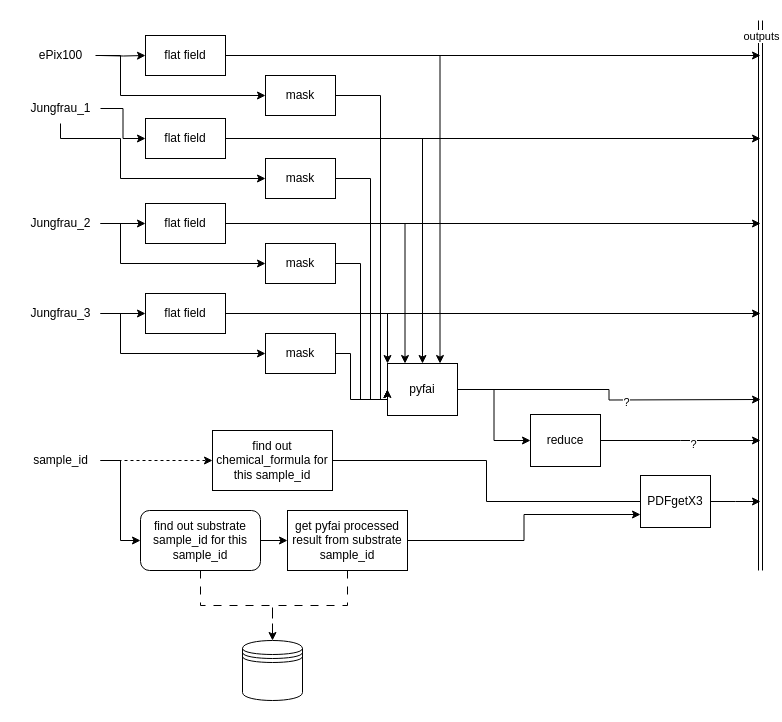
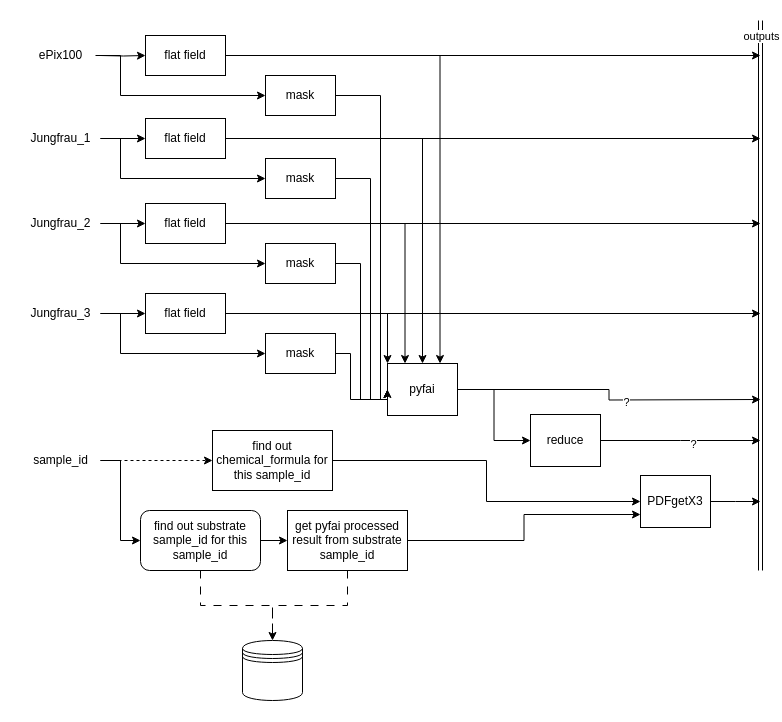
  <mxCell id="0" />
  <mxCell id="1" parent="0" />
  <mxCell id="2" value="" style="edgeStyle=orthogonalEdgeStyle;rounded=0;orthogonalLoop=1;jettySize=auto;html=1;" parent="1" source="4" target="13" edge="1"><mxGeometry relative="1" as="geometry" /></mxCell>
  <mxCell id="3" style="edgeStyle=orthogonalEdgeStyle;rounded=0;orthogonalLoop=1;jettySize=auto;html=1;entryX=0;entryY=0.5;entryDx=0;entryDy=0;" edge="1" parent="1" source="4" target="21"><mxGeometry relative="1" as="geometry"><Array as="points"><mxPoint x="120" y="138" /><mxPoint x="120" y="178" /></Array></mxGeometry></mxCell>
- <mxCell id="4" value="Jungfrau_1" style="text;html=1;align=center;verticalAlign=middle;resizable=0;points=[];autosize=1;strokeColor=none;fillColor=none;" parent="1" vertex="1"><mxGeometry x="20" y="93" width="80" height="30" as="geometry" /></mxCell>
+ <mxCell id="4" value="Jungfrau_1" style="text;html=1;align=center;verticalAlign=middle;resizable=0;points=[];autosize=1;strokeColor=none;fillColor=none;" parent="1" vertex="1"><mxGeometry x="20" y="123" width="80" height="30" as="geometry" /></mxCell>
  <mxCell id="5" value="" style="edgeStyle=orthogonalEdgeStyle;rounded=0;orthogonalLoop=1;jettySize=auto;html=1;" parent="1" source="7" target="16" edge="1"><mxGeometry relative="1" as="geometry" /></mxCell>
  <mxCell id="6" style="edgeStyle=orthogonalEdgeStyle;rounded=0;orthogonalLoop=1;jettySize=auto;html=1;entryX=0;entryY=0.5;entryDx=0;entryDy=0;" edge="1" parent="1" source="7" target="23"><mxGeometry relative="1" as="geometry"><Array as="points"><mxPoint x="120" y="223" /><mxPoint x="120" y="263" /></Array></mxGeometry></mxCell>
  <mxCell id="7" value="Jungfrau_2" style="text;html=1;align=center;verticalAlign=middle;resizable=0;points=[];autosize=1;strokeColor=none;fillColor=none;" parent="1" vertex="1"><mxGeometry x="20" y="208" width="80" height="30" as="geometry" /></mxCell>
  <mxCell id="8" value="" style="edgeStyle=orthogonalEdgeStyle;rounded=0;orthogonalLoop=1;jettySize=auto;html=1;" parent="1" source="10" target="19" edge="1"><mxGeometry relative="1" as="geometry" /></mxCell>
  <mxCell id="9" style="edgeStyle=orthogonalEdgeStyle;rounded=0;orthogonalLoop=1;jettySize=auto;html=1;entryX=0;entryY=0.5;entryDx=0;entryDy=0;" edge="1" parent="1" source="10" target="25"><mxGeometry relative="1" as="geometry"><Array as="points"><mxPoint x="120" y="313" /><mxPoint x="120" y="353" /></Array></mxGeometry></mxCell>
  <mxCell id="10" value="Jungfrau_3" style="text;html=1;align=center;verticalAlign=middle;resizable=0;points=[];autosize=1;strokeColor=none;fillColor=none;" parent="1" vertex="1"><mxGeometry x="20" y="298" width="80" height="30" as="geometry" /></mxCell>
  <mxCell id="11" style="edgeStyle=orthogonalEdgeStyle;rounded=0;orthogonalLoop=1;jettySize=auto;html=1;entryX=0.5;entryY=0;entryDx=0;entryDy=0;" edge="1" parent="1" source="13" target="29"><mxGeometry relative="1" as="geometry" /></mxCell>
  <mxCell id="12" style="edgeStyle=orthogonalEdgeStyle;rounded=0;orthogonalLoop=1;jettySize=auto;html=1;" edge="1" parent="1" source="13"><mxGeometry relative="1" as="geometry"><mxPoint x="760" y="138" as="targetPoint" /></mxGeometry></mxCell>
  <mxCell id="13" value="flat field" style="rounded=0;whiteSpace=wrap;html=1;" parent="1" vertex="1"><mxGeometry x="145" y="118" width="80" height="40" as="geometry" /></mxCell>
  <mxCell id="14" style="edgeStyle=orthogonalEdgeStyle;rounded=0;orthogonalLoop=1;jettySize=auto;html=1;entryX=0.25;entryY=0;entryDx=0;entryDy=0;" edge="1" parent="1" source="16" target="29"><mxGeometry relative="1" as="geometry" /></mxCell>
  <mxCell id="15" style="edgeStyle=orthogonalEdgeStyle;rounded=0;orthogonalLoop=1;jettySize=auto;html=1;" edge="1" parent="1" source="16"><mxGeometry relative="1" as="geometry"><mxPoint x="760" y="223" as="targetPoint" /></mxGeometry></mxCell>
  <mxCell id="16" value="flat field" style="rounded=0;whiteSpace=wrap;html=1;" parent="1" vertex="1"><mxGeometry x="145" y="203" width="80" height="40" as="geometry" /></mxCell>
  <mxCell id="17" style="edgeStyle=orthogonalEdgeStyle;rounded=0;orthogonalLoop=1;jettySize=auto;html=1;entryX=0;entryY=0;entryDx=0;entryDy=0;" edge="1" parent="1" source="19" target="29"><mxGeometry relative="1" as="geometry" /></mxCell>
  <mxCell id="18" style="edgeStyle=orthogonalEdgeStyle;rounded=0;orthogonalLoop=1;jettySize=auto;html=1;" edge="1" parent="1" source="19"><mxGeometry relative="1" as="geometry"><mxPoint x="760" y="313" as="targetPoint" /></mxGeometry></mxCell>
  <mxCell id="19" value="flat field" style="rounded=0;whiteSpace=wrap;html=1;" parent="1" vertex="1"><mxGeometry x="145" y="293" width="80" height="40" as="geometry" /></mxCell>
  <mxCell id="20" style="edgeStyle=orthogonalEdgeStyle;rounded=0;orthogonalLoop=1;jettySize=auto;html=1;entryX=0;entryY=0.5;entryDx=0;entryDy=0;" edge="1" parent="1" source="21" target="29"><mxGeometry relative="1" as="geometry"><Array as="points"><mxPoint x="370" y="178" /><mxPoint x="370" y="399" /></Array></mxGeometry></mxCell>
  <mxCell id="21" value="mask" style="rounded=0;whiteSpace=wrap;html=1;" parent="1" vertex="1"><mxGeometry x="265" y="158" width="70" height="40" as="geometry" /></mxCell>
  <mxCell id="22" style="edgeStyle=orthogonalEdgeStyle;rounded=0;orthogonalLoop=1;jettySize=auto;html=1;entryX=0;entryY=0.5;entryDx=0;entryDy=0;" edge="1" parent="1" source="23" target="29"><mxGeometry relative="1" as="geometry"><Array as="points"><mxPoint x="360" y="263" /><mxPoint x="360" y="399" /></Array></mxGeometry></mxCell>
  <mxCell id="23" value="mask" style="rounded=0;whiteSpace=wrap;html=1;" parent="1" vertex="1"><mxGeometry x="265" y="243" width="70" height="40" as="geometry" /></mxCell>
  <mxCell id="24" style="edgeStyle=orthogonalEdgeStyle;rounded=0;orthogonalLoop=1;jettySize=auto;html=1;entryX=0;entryY=0.5;entryDx=0;entryDy=0;" edge="1" parent="1" source="25" target="29"><mxGeometry relative="1" as="geometry"><Array as="points"><mxPoint x="350" y="353" /><mxPoint x="350" y="399" /></Array></mxGeometry></mxCell>
  <mxCell id="25" value="mask" style="rounded=0;whiteSpace=wrap;html=1;" parent="1" vertex="1"><mxGeometry x="265" y="333" width="70" height="40" as="geometry" /></mxCell>
  <mxCell id="26" style="edgeStyle=orthogonalEdgeStyle;rounded=0;orthogonalLoop=1;jettySize=auto;html=1;entryX=0;entryY=0.5;entryDx=0;entryDy=0;" edge="1" parent="1" source="29" target="56"><mxGeometry relative="1" as="geometry" /></mxCell>
  <mxCell id="27" style="edgeStyle=orthogonalEdgeStyle;rounded=0;orthogonalLoop=1;jettySize=auto;html=1;" edge="1" parent="1" source="29"><mxGeometry relative="1" as="geometry"><mxPoint x="760" y="399" as="targetPoint" /></mxGeometry></mxCell>
  <mxCell id="28" value="&lt;div&gt;?&lt;/div&gt;" style="edgeLabel;html=1;align=center;verticalAlign=middle;resizable=0;points=[];" vertex="1" connectable="0" parent="27"><mxGeometry x="0.139" y="-2" relative="1" as="geometry"><mxPoint as="offset" /></mxGeometry></mxCell>
  <mxCell id="29" value="pyfai" style="rounded=0;whiteSpace=wrap;html=1;" parent="1" vertex="1"><mxGeometry x="387" y="363" width="70" height="52" as="geometry" /></mxCell>
  <mxCell id="30" value="" style="shape=link;html=1;rounded=0;" parent="1" edge="1"><mxGeometry width="100" relative="1" as="geometry"><mxPoint x="760" y="570" as="sourcePoint" /><mxPoint x="760" y="20" as="targetPoint" /></mxGeometry></mxCell>
  <mxCell id="31" value="outputs" style="edgeLabel;html=1;align=center;verticalAlign=middle;resizable=0;points=[];" parent="30" vertex="1" connectable="0"><mxGeometry x="0.946" y="-3" relative="1" as="geometry"><mxPoint x="-3" as="offset" /></mxGeometry></mxCell>
  <mxCell id="32" style="edgeStyle=orthogonalEdgeStyle;rounded=0;orthogonalLoop=1;jettySize=auto;html=1;entryX=0;entryY=0.5;entryDx=0;entryDy=0;" edge="1" parent="1" source="33" target="39"><mxGeometry relative="1" as="geometry"><Array as="points"><mxPoint x="120" y="55" /><mxPoint x="120" y="95" /></Array></mxGeometry></mxCell>
  <mxCell id="33" value="ePix100" style="text;html=1;align=center;verticalAlign=middle;resizable=0;points=[];autosize=1;strokeColor=none;fillColor=none;" parent="1" vertex="1"><mxGeometry x="25" y="40" width="70" height="30" as="geometry" /></mxCell>
  <mxCell id="34" value="" style="edgeStyle=orthogonalEdgeStyle;rounded=0;orthogonalLoop=1;jettySize=auto;html=1;" parent="1" target="37" edge="1"><mxGeometry relative="1" as="geometry"><mxPoint x="100" y="55" as="sourcePoint" /></mxGeometry></mxCell>
  <mxCell id="35" style="edgeStyle=orthogonalEdgeStyle;rounded=0;orthogonalLoop=1;jettySize=auto;html=1;entryX=0.75;entryY=0;entryDx=0;entryDy=0;" edge="1" parent="1" source="37" target="29"><mxGeometry relative="1" as="geometry" /></mxCell>
  <mxCell id="36" style="edgeStyle=orthogonalEdgeStyle;rounded=0;orthogonalLoop=1;jettySize=auto;html=1;" edge="1" parent="1" source="37"><mxGeometry relative="1" as="geometry"><mxPoint x="760" y="55" as="targetPoint" /></mxGeometry></mxCell>
  <mxCell id="37" value="flat field" style="rounded=0;whiteSpace=wrap;html=1;" parent="1" vertex="1"><mxGeometry x="145" y="35" width="80" height="40" as="geometry" /></mxCell>
  <mxCell id="38" style="edgeStyle=orthogonalEdgeStyle;rounded=0;orthogonalLoop=1;jettySize=auto;html=1;entryX=0;entryY=0.5;entryDx=0;entryDy=0;" edge="1" parent="1" source="39" target="29"><mxGeometry relative="1" as="geometry"><Array as="points"><mxPoint x="380" y="95" /><mxPoint x="380" y="399" /></Array></mxGeometry></mxCell>
  <mxCell id="39" value="mask" style="rounded=0;whiteSpace=wrap;html=1;" parent="1" vertex="1"><mxGeometry x="265" y="75" width="70" height="40" as="geometry" /></mxCell>
  <mxCell id="40" value="" style="edgeStyle=orthogonalEdgeStyle;rounded=0;orthogonalLoop=1;jettySize=auto;html=1;dashed=1;" parent="1" source="42" target="53" edge="1"><mxGeometry relative="1" as="geometry" /></mxCell>
  <mxCell id="41" style="edgeStyle=orthogonalEdgeStyle;rounded=0;orthogonalLoop=1;jettySize=auto;html=1;entryX=0;entryY=0.5;entryDx=0;entryDy=0;" parent="1" source="42" target="48" edge="1"><mxGeometry relative="1" as="geometry" /></mxCell>
  <mxCell id="42" value="sample_id" style="text;html=1;align=center;verticalAlign=middle;resizable=0;points=[];autosize=1;strokeColor=none;fillColor=none;" parent="1" vertex="1"><mxGeometry x="20" y="445" width="80" height="30" as="geometry" /></mxCell>
  <mxCell id="43" value="" style="shape=datastore;whiteSpace=wrap;html=1;" parent="1" vertex="1"><mxGeometry x="242" y="640" width="60" height="60" as="geometry" /></mxCell>
  <mxCell id="44" style="edgeStyle=orthogonalEdgeStyle;rounded=0;orthogonalLoop=1;jettySize=auto;html=1;" edge="1" parent="1" source="45"><mxGeometry relative="1" as="geometry"><mxPoint x="760" y="501" as="targetPoint" /></mxGeometry></mxCell>
  <mxCell id="45" value="PDFgetX3" style="rounded=0;whiteSpace=wrap;html=1;" parent="1" vertex="1"><mxGeometry x="640" y="475" width="70" height="52" as="geometry" /></mxCell>
  <mxCell id="46" value="" style="edgeStyle=orthogonalEdgeStyle;rounded=0;orthogonalLoop=1;jettySize=auto;html=1;" parent="1" source="48" target="51" edge="1"><mxGeometry relative="1" as="geometry" /></mxCell>
  <mxCell id="47" style="edgeStyle=orthogonalEdgeStyle;rounded=0;orthogonalLoop=1;jettySize=auto;html=1;exitX=0.5;exitY=1;exitDx=0;exitDy=0;dashed=1;dashPattern=8 8;endArrow=none;endFill=0;" parent="1" source="48" target="43" edge="1"><mxGeometry relative="1" as="geometry" /></mxCell>
  <mxCell id="48" value="find out substrate sample_id for this sample_id" style="whiteSpace=wrap;html=1;rounded=1;" parent="1" vertex="1"><mxGeometry x="140" y="510" width="120" height="60" as="geometry" /></mxCell>
  <mxCell id="49" style="edgeStyle=orthogonalEdgeStyle;rounded=0;orthogonalLoop=1;jettySize=auto;html=1;entryX=0;entryY=0.75;entryDx=0;entryDy=0;" edge="1" parent="1" source="51" target="45"><mxGeometry relative="1" as="geometry" /></mxCell>
  <mxCell id="50" style="edgeStyle=orthogonalEdgeStyle;rounded=0;orthogonalLoop=1;jettySize=auto;html=1;exitX=0.5;exitY=1;exitDx=0;exitDy=0;entryX=0.5;entryY=0;entryDx=0;entryDy=0;dashed=1;dashPattern=8 8;" edge="1" parent="1" source="51" target="43"><mxGeometry relative="1" as="geometry" /></mxCell>
  <mxCell id="51" value="get pyfai processed result from substrate sample_id" style="rounded=0;whiteSpace=wrap;html=1;" parent="1" vertex="1"><mxGeometry x="287" y="510" width="120" height="60" as="geometry" /></mxCell>
- <mxCell id="52" style="edgeStyle=orthogonalEdgeStyle;rounded=0;orthogonalLoop=1;jettySize=auto;html=1;entryX=0;entryY=0.5;entryDx=0;entryDy=0;endArrow=none;" edge="1" parent="1" source="53" target="45"><mxGeometry relative="1" as="geometry" /></mxCell>
+ <mxCell id="52" style="edgeStyle=orthogonalEdgeStyle;rounded=0;orthogonalLoop=1;jettySize=auto;html=1;entryX=0;entryY=0.5;entryDx=0;entryDy=0;" edge="1" parent="1" source="53" target="45"><mxGeometry relative="1" as="geometry" /></mxCell>
  <mxCell id="53" value="find out chemical_formula for this sample_id" style="rounded=0;whiteSpace=wrap;html=1;" parent="1" vertex="1"><mxGeometry x="212" y="430" width="120" height="60" as="geometry" /></mxCell>
  <mxCell id="54" style="edgeStyle=orthogonalEdgeStyle;rounded=0;orthogonalLoop=1;jettySize=auto;html=1;" edge="1" parent="1" source="56"><mxGeometry relative="1" as="geometry"><mxPoint x="760" y="440" as="targetPoint" /></mxGeometry></mxCell>
  <mxCell id="55" value="?" style="edgeLabel;html=1;align=center;verticalAlign=middle;resizable=0;points=[];" vertex="1" connectable="0" parent="54"><mxGeometry x="0.165" y="-3" relative="1" as="geometry"><mxPoint as="offset" /></mxGeometry></mxCell>
  <mxCell id="56" value="reduce" style="rounded=0;whiteSpace=wrap;html=1;" vertex="1" parent="1"><mxGeometry x="530" y="414" width="70" height="52" as="geometry" /></mxCell>
